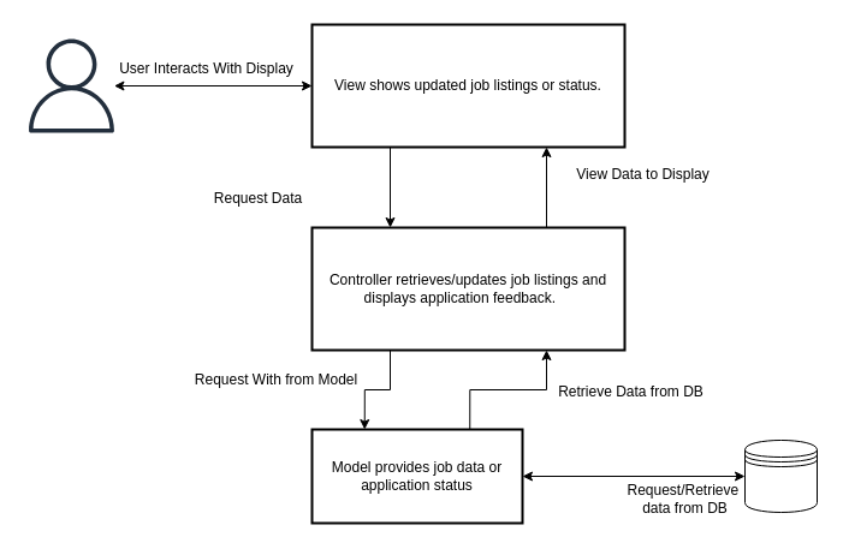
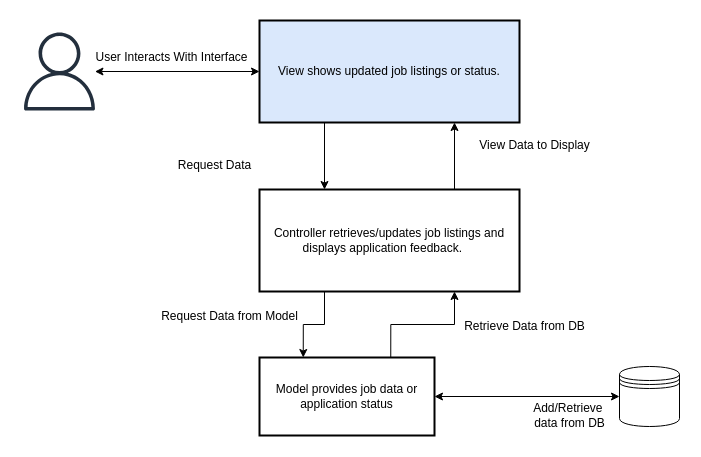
  <mxCell id="0" />
  <mxCell id="1" parent="0" />
  <mxCell id="2" style="edgeStyle=orthogonalEdgeStyle;rounded=0;orthogonalLoop=1;jettySize=auto;html=1;exitX=0.25;exitY=1;exitDx=0;exitDy=0;entryX=0.25;entryY=0;entryDx=0;entryDy=0;" edge="1" parent="1" source="3" target="6"><mxGeometry relative="1" as="geometry" /></mxCell>
- <mxCell id="3" value="View shows updated job listings or status." style="whiteSpace=wrap;strokeWidth=2;" vertex="1" parent="1"><mxGeometry x="259" y="20" width="260" height="102" as="geometry" /></mxCell>
+ <mxCell id="3" value="View shows updated job listings or status." style="whiteSpace=wrap;strokeWidth=2;fillColor=#dae8fc;" vertex="1" parent="1"><mxGeometry x="259" y="20" width="260" height="102" as="geometry" /></mxCell>
  <mxCell id="4" style="edgeStyle=orthogonalEdgeStyle;rounded=0;orthogonalLoop=1;jettySize=auto;html=1;exitX=0.25;exitY=1;exitDx=0;exitDy=0;entryX=0.25;entryY=0;entryDx=0;entryDy=0;" edge="1" parent="1" source="6" target="9"><mxGeometry relative="1" as="geometry" /></mxCell>
  <mxCell id="5" style="edgeStyle=orthogonalEdgeStyle;rounded=0;orthogonalLoop=1;jettySize=auto;html=1;exitX=0.75;exitY=0;exitDx=0;exitDy=0;entryX=0.75;entryY=1;entryDx=0;entryDy=0;" edge="1" parent="1" source="6" target="3"><mxGeometry relative="1" as="geometry" /></mxCell>
  <mxCell id="6" value="Controller retrieves/updates job listings and displays application feedback.    " style="whiteSpace=wrap;strokeWidth=2;" vertex="1" parent="1"><mxGeometry x="259" y="189" width="260" height="102" as="geometry" /></mxCell>
  <mxCell id="7" style="edgeStyle=orthogonalEdgeStyle;rounded=0;orthogonalLoop=1;jettySize=auto;html=1;exitX=0.75;exitY=0;exitDx=0;exitDy=0;entryX=0.75;entryY=1;entryDx=0;entryDy=0;" edge="1" parent="1" source="9" target="6"><mxGeometry relative="1" as="geometry" /></mxCell>
  <mxCell id="8" style="edgeStyle=orthogonalEdgeStyle;rounded=0;orthogonalLoop=1;jettySize=auto;html=1;exitX=1;exitY=0.5;exitDx=0;exitDy=0;entryX=0;entryY=0.5;entryDx=0;entryDy=0;startArrow=classic;startFill=1;" edge="1" parent="1" source="9" target="10"><mxGeometry relative="1" as="geometry" /></mxCell>
  <mxCell id="9" value="Model provides job data or application status" style="whiteSpace=wrap;strokeWidth=2;" vertex="1" parent="1"><mxGeometry x="259" y="357" width="175" height="78" as="geometry" /></mxCell>
  <mxCell id="10" value="" style="shape=datastore;whiteSpace=wrap;html=1;" vertex="1" parent="1"><mxGeometry x="619" y="366" width="60" height="60" as="geometry" /></mxCell>
  <mxCell id="11" value="" style="edgeStyle=orthogonalEdgeStyle;rounded=0;orthogonalLoop=1;jettySize=auto;html=1;startArrow=classic;startFill=1;" edge="1" parent="1" source="12" target="3"><mxGeometry relative="1" as="geometry" /></mxCell>
  <mxCell id="12" value="" style="sketch=0;outlineConnect=0;fontColor=#232F3E;gradientColor=none;fillColor=#232F3D;strokeColor=none;dashed=0;verticalLabelPosition=bottom;verticalAlign=top;align=center;html=1;fontSize=12;fontStyle=0;aspect=fixed;pointerEvents=1;shape=mxgraph.aws4.user;" vertex="1" parent="1"><mxGeometry x="20" y="32" width="78" height="78" as="geometry" /></mxCell>
- <mxCell id="13" value="User Interacts With Display" style="text;html=1;align=center;verticalAlign=middle;resizable=0;points=[];autosize=1;strokeColor=none;fillColor=none;" vertex="1" parent="1"><mxGeometry x="81" y="42" width="180" height="30" as="geometry" /></mxCell>
+ <mxCell id="13" value="User Interacts With Interface" style="text;html=1;align=center;verticalAlign=middle;resizable=0;points=[];autosize=1;strokeColor=none;fillColor=none;" vertex="1" parent="1"><mxGeometry x="81" y="42" width="180" height="30" as="geometry" /></mxCell>
  <mxCell id="14" value="Request Data" style="text;html=1;align=center;verticalAlign=middle;resizable=0;points=[];autosize=1;strokeColor=none;fillColor=none;" vertex="1" parent="1"><mxGeometry x="164" y="150" width="100" height="30" as="geometry" /></mxCell>
  <mxCell id="15" value="View Data to Display" style="text;html=1;align=center;verticalAlign=middle;resizable=0;points=[];autosize=1;strokeColor=none;fillColor=none;" vertex="1" parent="1"><mxGeometry x="459" y="130" width="150" height="30" as="geometry" /></mxCell>
- <mxCell id="16" value="Request With from Model" style="text;html=1;align=center;verticalAlign=middle;resizable=0;points=[];autosize=1;strokeColor=none;fillColor=none;" vertex="1" parent="1"><mxGeometry x="149" y="301" width="160" height="30" as="geometry" /></mxCell>
+ <mxCell id="16" value="Request Data from Model" style="text;html=1;align=center;verticalAlign=middle;resizable=0;points=[];autosize=1;strokeColor=none;fillColor=none;" vertex="1" parent="1"><mxGeometry x="149" y="301" width="160" height="30" as="geometry" /></mxCell>
  <mxCell id="17" value="Retrieve Data from DB" style="text;html=1;align=center;verticalAlign=middle;resizable=0;points=[];autosize=1;strokeColor=none;fillColor=none;" vertex="1" parent="1"><mxGeometry x="454" y="311" width="140" height="30" as="geometry" /></mxCell>
- <mxCell id="18" value="Request/Retrieve&amp;nbsp;&lt;div&gt;data from DB&lt;/div&gt;" style="text;html=1;align=center;verticalAlign=middle;resizable=0;points=[];autosize=1;strokeColor=none;fillColor=none;" vertex="1" parent="1"><mxGeometry x="519" y="395" width="100" height="40" as="geometry" /></mxCell>
+ <mxCell id="18" value="Add/Retrieve&amp;nbsp;&lt;div&gt;data from DB&lt;/div&gt;" style="text;html=1;align=center;verticalAlign=middle;resizable=0;points=[];autosize=1;strokeColor=none;fillColor=none;" vertex="1" parent="1"><mxGeometry x="519" y="395" width="100" height="40" as="geometry" /></mxCell>
